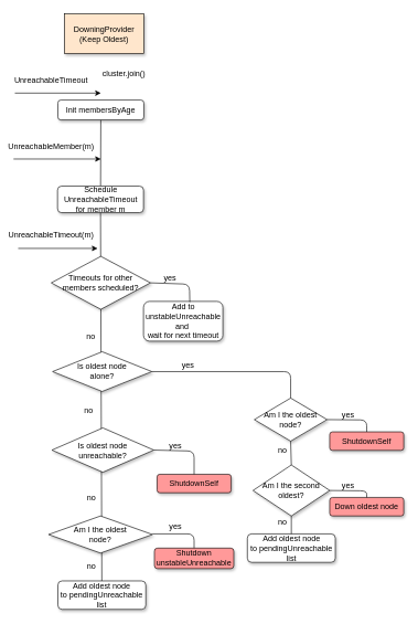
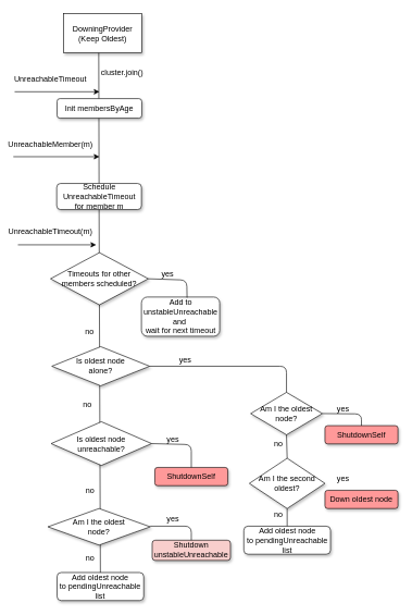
  <mxCell id="0" />
  <mxCell id="1" parent="0" />
- <mxCell id="2" value="DowningProvider&lt;br&gt;(Keep Oldest)&lt;br&gt;" style="rounded=0;whiteSpace=wrap;html=1;shadow=1;strokeColor=#000000;fillColor=#ffe6cc;" parent="1" vertex="1"><mxGeometry x="97" y="20" width="120" height="60" as="geometry" /></mxCell>
- <mxCell id="3" value="" style="endArrow=none;html=1;strokeColor=#000000;" parent="1" source="10" target="7" edge="1"><mxGeometry width="50" height="50" relative="1" as="geometry"><mxPoint x="147" y="820" as="sourcePoint" /><mxPoint x="147" y="100" as="targetPoint" /></mxGeometry></mxCell>
+ <mxCell id="2" value="DowningProvider&lt;br&gt;(Keep Oldest)&lt;br&gt;" style="rounded=0;whiteSpace=wrap;html=1;shadow=1;strokeColor=#000000;fillColor=#FFFFFF;" parent="1" vertex="1"><mxGeometry x="97" y="20" width="120" height="60" as="geometry" /></mxCell>
+ <mxCell id="3" value="" style="endArrow=none;html=1;strokeColor=#000000;entryX=0.45;entryY=1;entryDx=0;entryDy=0;entryPerimeter=0;" parent="1" source="10" target="2" edge="1"><mxGeometry width="50" height="50" relative="1" as="geometry"><mxPoint x="147" y="820" as="sourcePoint" /><mxPoint x="147" y="100" as="targetPoint" /></mxGeometry></mxCell>
  <mxCell id="4" value="" style="endArrow=classic;html=1;strokeColor=#000000;" parent="1" edge="1"><mxGeometry width="50" height="50" relative="1" as="geometry"><mxPoint x="22" y="139.5" as="sourcePoint" /><mxPoint x="152" y="139.5" as="targetPoint" /></mxGeometry></mxCell>
  <mxCell id="5" value="cluster.join()" style="text;html=1;strokeColor=none;fillColor=none;align=center;verticalAlign=middle;whiteSpace=wrap;rounded=0;shadow=1;" parent="1" vertex="1"><mxGeometry x="167" y="100" width="40" height="20" as="geometry" /></mxCell>
  <mxCell id="6" value="UnreachableTimeout" style="text;html=1;strokeColor=none;fillColor=none;align=center;verticalAlign=middle;whiteSpace=wrap;rounded=0;shadow=1;" parent="1" vertex="1"><mxGeometry x="57" y="110" width="40" height="20" as="geometry" /></mxCell>
  <mxCell id="7" value="Init membersByAge" style="rounded=1;whiteSpace=wrap;html=1;shadow=1;strokeColor=#000000;fillColor=#FFFFFF;" parent="1" vertex="1"><mxGeometry x="87" y="150" width="130" height="30" as="geometry" /></mxCell>
  <mxCell id="8" value="" style="endArrow=classic;html=1;strokeColor=#000000;" parent="1" edge="1"><mxGeometry width="50" height="50" relative="1" as="geometry"><mxPoint x="20" y="239" as="sourcePoint" /><mxPoint x="152" y="239" as="targetPoint" /></mxGeometry></mxCell>
  <mxCell id="9" value="UnreachableMember(m)" style="text;html=1;strokeColor=none;fillColor=none;align=center;verticalAlign=middle;whiteSpace=wrap;rounded=0;" parent="1" vertex="1"><mxGeometry x="57" y="210" width="40" height="20" as="geometry" /></mxCell>
  <mxCell id="10" value="Schedule UnreachableTimeout&lt;br&gt;for member m&lt;br&gt;" style="rounded=1;whiteSpace=wrap;html=1;shadow=1;strokeColor=#000000;fillColor=#FFFFFF;" parent="1" vertex="1"><mxGeometry x="86.5" y="280" width="130" height="40" as="geometry" /></mxCell>
  <mxCell id="11" value="" style="endArrow=none;html=1;strokeColor=#000000;entryX=0.5;entryY=1;entryDx=0;entryDy=0;exitX=0.5;exitY=0;exitDx=0;exitDy=0;" parent="1" edge="1" target="10" source="46"><mxGeometry width="50" height="50" relative="1" as="geometry"><mxPoint x="151" y="1058" as="sourcePoint" /><mxPoint x="151" y="350" as="targetPoint" /></mxGeometry></mxCell>
  <mxCell id="12" value="" style="endArrow=classic;html=1;strokeColor=#000000;" parent="1" edge="1"><mxGeometry width="50" height="50" relative="1" as="geometry"><mxPoint x="27" y="374" as="sourcePoint" /><mxPoint x="147" y="374" as="targetPoint" /></mxGeometry></mxCell>
  <mxCell id="13" value="UnreachableTimeout(m)&lt;br&gt;" style="text;html=1;strokeColor=none;fillColor=none;align=center;verticalAlign=middle;whiteSpace=wrap;rounded=0;" parent="1" vertex="1"><mxGeometry x="57" y="344" width="40" height="20" as="geometry" /></mxCell>
  <mxCell id="14" value="Timeouts for other members scheduled?" style="rhombus;whiteSpace=wrap;html=1;shadow=1;strokeColor=#000000;fillColor=#FFFFFF;" parent="1" vertex="1"><mxGeometry x="77" y="386" width="150" height="80" as="geometry" /></mxCell>
  <mxCell id="15" value="Add to unstableUnreachable and&amp;nbsp;&lt;br&gt;wait for next timeout" style="rounded=1;whiteSpace=wrap;html=1;shadow=1;strokeColor=#000000;fillColor=#FFFFFF;" parent="1" vertex="1"><mxGeometry x="216.5" y="454" width="120" height="60" as="geometry" /></mxCell>
  <mxCell id="16" value="" style="endArrow=none;html=1;strokeColor=#000000;exitX=1;exitY=0.5;exitDx=0;exitDy=0;entryX=0.583;entryY=0.017;entryDx=0;entryDy=0;entryPerimeter=0;" parent="1" source="14" target="15" edge="1"><mxGeometry width="50" height="50" relative="1" as="geometry"><mxPoint x="267" y="460" as="sourcePoint" /><mxPoint x="317" y="410" as="targetPoint" /><Array as="points"><mxPoint x="286" y="428" /></Array></mxGeometry></mxCell>
  <mxCell id="17" value="yes" style="text;html=1;strokeColor=none;fillColor=none;align=center;verticalAlign=middle;whiteSpace=wrap;rounded=0;shadow=1;" parent="1" vertex="1"><mxGeometry x="232" y="414" width="50" height="10" as="geometry" /></mxCell>
  <mxCell id="18" value="no" style="text;html=1;strokeColor=none;fillColor=none;align=center;verticalAlign=middle;whiteSpace=wrap;rounded=0;shadow=1;" parent="1" vertex="1"><mxGeometry x="407" y="669" width="40" height="20" as="geometry" /></mxCell>
  <mxCell id="19" value="Is oldest node&lt;br&gt;alone?&lt;br&gt;" style="rhombus;whiteSpace=wrap;html=1;shadow=1;strokeColor=#000000;fillColor=#FFFFFF;" parent="1" vertex="1"><mxGeometry x="79" y="530" width="150" height="60" as="geometry" /></mxCell>
  <mxCell id="20" value="Am I the oldest node?" style="rhombus;whiteSpace=wrap;html=1;shadow=1;strokeColor=#000000;fillColor=#FFFFFF;" parent="1" vertex="1"><mxGeometry x="384" y="600" width="110" height="65" as="geometry" /></mxCell>
  <mxCell id="21" value="" style="endArrow=none;html=1;strokeColor=#000000;exitX=1;exitY=0.5;exitDx=0;exitDy=0;entryX=0.5;entryY=0;entryDx=0;entryDy=0;" parent="1" source="19" target="20" edge="1"><mxGeometry width="50" height="50" relative="1" as="geometry"><mxPoint x="369.5" y="580" as="sourcePoint" /><mxPoint x="419.5" y="575" as="targetPoint" /><Array as="points"><mxPoint x="439" y="560" /></Array></mxGeometry></mxCell>
  <mxCell id="22" value="yes" style="text;html=1;strokeColor=none;fillColor=none;align=center;verticalAlign=middle;whiteSpace=wrap;rounded=0;shadow=1;" parent="1" vertex="1"><mxGeometry x="264" y="540" width="40" height="20" as="geometry" /></mxCell>
  <mxCell id="23" value="ShutdownSelf" style="rounded=1;whiteSpace=wrap;html=1;shadow=1;strokeColor=#000000;fillColor=#FF9999;" vertex="1" parent="1"><mxGeometry x="498" y="651" width="112" height="28" as="geometry" /></mxCell>
  <mxCell id="24" value="" style="endArrow=none;html=1;strokeColor=#000000;exitX=1;exitY=0.5;exitDx=0;exitDy=0;entryX=0.5;entryY=0;entryDx=0;entryDy=0;" edge="1" parent="1" source="20" target="23"><mxGeometry width="50" height="50" relative="1" as="geometry"><mxPoint x="526" y="625" as="sourcePoint" /><mxPoint x="576" y="575" as="targetPoint" /><Array as="points"><mxPoint x="554" y="633" /></Array></mxGeometry></mxCell>
  <mxCell id="25" value="yes&lt;br&gt;" style="text;html=1;strokeColor=none;fillColor=none;align=center;verticalAlign=middle;whiteSpace=wrap;rounded=0;shadow=1;" vertex="1" parent="1"><mxGeometry x="512" y="618.5" width="28" height="14" as="geometry" /></mxCell>
  <mxCell id="26" value="" style="endArrow=none;html=1;strokeColor=#000000;exitX=0.5;exitY=0;exitDx=0;exitDy=0;" edge="1" parent="1" source="27"><mxGeometry width="50" height="50" relative="1" as="geometry"><mxPoint x="439" y="708" as="sourcePoint" /><mxPoint x="439" y="665" as="targetPoint" /></mxGeometry></mxCell>
  <mxCell id="27" value="Am I the second&lt;br&gt;oldest?&lt;br&gt;" style="rhombus;whiteSpace=wrap;html=1;shadow=1;strokeColor=#000000;fillColor=#FFFFFF;" vertex="1" parent="1"><mxGeometry x="382" y="701" width="116" height="77" as="geometry" /></mxCell>
  <mxCell id="28" value="Down oldest node" style="rounded=1;whiteSpace=wrap;html=1;shadow=1;strokeColor=#000000;fillColor=#ff9999;" vertex="1" parent="1"><mxGeometry x="498" y="750" width="112" height="28" as="geometry" /></mxCell>
- <mxCell id="29" value="" style="endArrow=none;html=1;strokeColor=#000000;exitX=1;exitY=0.5;exitDx=0;exitDy=0;entryX=0.5;entryY=0;entryDx=0;entryDy=0;" edge="1" parent="1" source="27" target="28"><mxGeometry width="50" height="50" relative="1" as="geometry"><mxPoint x="529" y="739.5" as="sourcePoint" /><mxPoint x="579" y="689.5" as="targetPoint" /><Array as="points"><mxPoint x="554" y="740" /></Array></mxGeometry></mxCell>
  <mxCell id="30" value="yes&lt;br&gt;" style="text;html=1;strokeColor=none;fillColor=none;align=center;verticalAlign=middle;whiteSpace=wrap;rounded=0;shadow=1;" vertex="1" parent="1"><mxGeometry x="512" y="725.5" width="28" height="14" as="geometry" /></mxCell>
  <mxCell id="31" value="Add oldest node&lt;br&gt;to pendingUnreachable list&lt;br&gt;" style="rounded=1;whiteSpace=wrap;html=1;shadow=1;strokeColor=#000000;fillColor=#FFFFFF;" vertex="1" parent="1"><mxGeometry x="373.5" y="805" width="133" height="43" as="geometry" /></mxCell>
  <mxCell id="32" value="" style="endArrow=none;html=1;strokeColor=#000000;entryX=0.5;entryY=1;entryDx=0;entryDy=0;exitX=0.5;exitY=0;exitDx=0;exitDy=0;" edge="1" parent="1" source="31" target="27"><mxGeometry width="50" height="50" relative="1" as="geometry"><mxPoint x="190" y="996" as="sourcePoint" /><mxPoint x="240" y="946" as="targetPoint" /></mxGeometry></mxCell>
  <mxCell id="33" value="no" style="text;html=1;strokeColor=none;fillColor=none;align=center;verticalAlign=middle;whiteSpace=wrap;rounded=0;shadow=1;" vertex="1" parent="1"><mxGeometry x="407" y="778" width="40" height="20" as="geometry" /></mxCell>
  <mxCell id="34" value="no" style="text;html=1;strokeColor=none;fillColor=none;align=center;verticalAlign=middle;whiteSpace=wrap;rounded=0;shadow=1;" vertex="1" parent="1"><mxGeometry x="117" y="498" width="40" height="20" as="geometry" /></mxCell>
  <mxCell id="35" value="no" style="text;html=1;strokeColor=none;fillColor=none;align=center;verticalAlign=middle;whiteSpace=wrap;rounded=0;shadow=1;" vertex="1" parent="1"><mxGeometry x="114" y="608.5" width="40" height="20" as="geometry" /></mxCell>
  <mxCell id="36" value="Is oldest node&lt;br&gt;unreachable?&lt;br&gt;" style="rhombus;whiteSpace=wrap;html=1;shadow=1;strokeColor=#000000;fillColor=#FFFFFF;" vertex="1" parent="1"><mxGeometry x="78" y="645" width="154" height="67" as="geometry" /></mxCell>
  <mxCell id="37" value="ShutdownSelf" style="rounded=1;whiteSpace=wrap;html=1;shadow=1;strokeColor=#000000;fillColor=#FF9999;" vertex="1" parent="1"><mxGeometry x="237" y="715" width="112" height="28" as="geometry" /></mxCell>
  <mxCell id="38" value="yes&lt;br&gt;" style="text;html=1;strokeColor=none;fillColor=none;align=center;verticalAlign=middle;whiteSpace=wrap;rounded=0;shadow=1;" vertex="1" parent="1"><mxGeometry x="251" y="664.5" width="28" height="14" as="geometry" /></mxCell>
  <mxCell id="39" value="" style="endArrow=none;html=1;strokeColor=#000000;entryX=1;entryY=0.5;entryDx=0;entryDy=0;exitX=0.5;exitY=0;exitDx=0;exitDy=0;" edge="1" parent="1" source="37" target="36"><mxGeometry width="50" height="50" relative="1" as="geometry"><mxPoint x="13" y="996" as="sourcePoint" /><mxPoint x="63" y="946" as="targetPoint" /><Array as="points"><mxPoint x="293" y="680" /></Array></mxGeometry></mxCell>
  <mxCell id="40" value="no" style="text;html=1;strokeColor=none;fillColor=none;align=center;verticalAlign=middle;whiteSpace=wrap;rounded=0;shadow=1;" vertex="1" parent="1"><mxGeometry x="118" y="740" width="40" height="20" as="geometry" /></mxCell>
  <mxCell id="41" value="Am I the oldest&lt;br&gt;node?&lt;br&gt;" style="rhombus;whiteSpace=wrap;html=1;shadow=1;strokeColor=#000000;fillColor=#FFFFFF;" vertex="1" parent="1"><mxGeometry x="73" y="778" width="157" height="56" as="geometry" /></mxCell>
- <mxCell id="42" value="Shutdown&lt;br&gt;unstableUnreachable&lt;br&gt;" style="rounded=1;whiteSpace=wrap;html=1;shadow=1;strokeColor=#000000;fillColor=#FF9999;" vertex="1" parent="1"><mxGeometry x="233" y="826.5" width="120" height="31" as="geometry" /></mxCell>
+ <mxCell id="42" value="Shutdown&lt;br&gt;unstableUnreachable&lt;br&gt;" style="rounded=1;whiteSpace=wrap;html=1;shadow=1;strokeColor=#000000;fillColor=#f8cecc;" vertex="1" parent="1"><mxGeometry x="233" y="826.5" width="120" height="31" as="geometry" /></mxCell>
  <mxCell id="43" value="yes&lt;br&gt;" style="text;html=1;strokeColor=none;fillColor=none;align=center;verticalAlign=middle;whiteSpace=wrap;rounded=0;shadow=1;" vertex="1" parent="1"><mxGeometry x="251" y="788" width="28" height="14" as="geometry" /></mxCell>
  <mxCell id="44" value="" style="endArrow=none;html=1;strokeColor=#000000;entryX=1;entryY=0.5;entryDx=0;entryDy=0;exitX=0.5;exitY=0;exitDx=0;exitDy=0;" edge="1" parent="1" source="42"><mxGeometry width="50" height="50" relative="1" as="geometry"><mxPoint x="14" y="1105" as="sourcePoint" /><mxPoint x="230" y="805" as="targetPoint" /><Array as="points"><mxPoint x="293" y="805" /></Array></mxGeometry></mxCell>
  <mxCell id="45" value="no" style="text;html=1;strokeColor=none;fillColor=none;align=center;verticalAlign=middle;whiteSpace=wrap;rounded=0;shadow=1;" vertex="1" parent="1"><mxGeometry x="118" y="845" width="40" height="20" as="geometry" /></mxCell>
  <mxCell id="46" value="Add oldest node&lt;br&gt;to pendingUnreachable list&lt;br&gt;" style="rounded=1;whiteSpace=wrap;html=1;shadow=1;strokeColor=#000000;fillColor=#FFFFFF;" vertex="1" parent="1"><mxGeometry x="87" y="876" width="133" height="43" as="geometry" /></mxCell>
